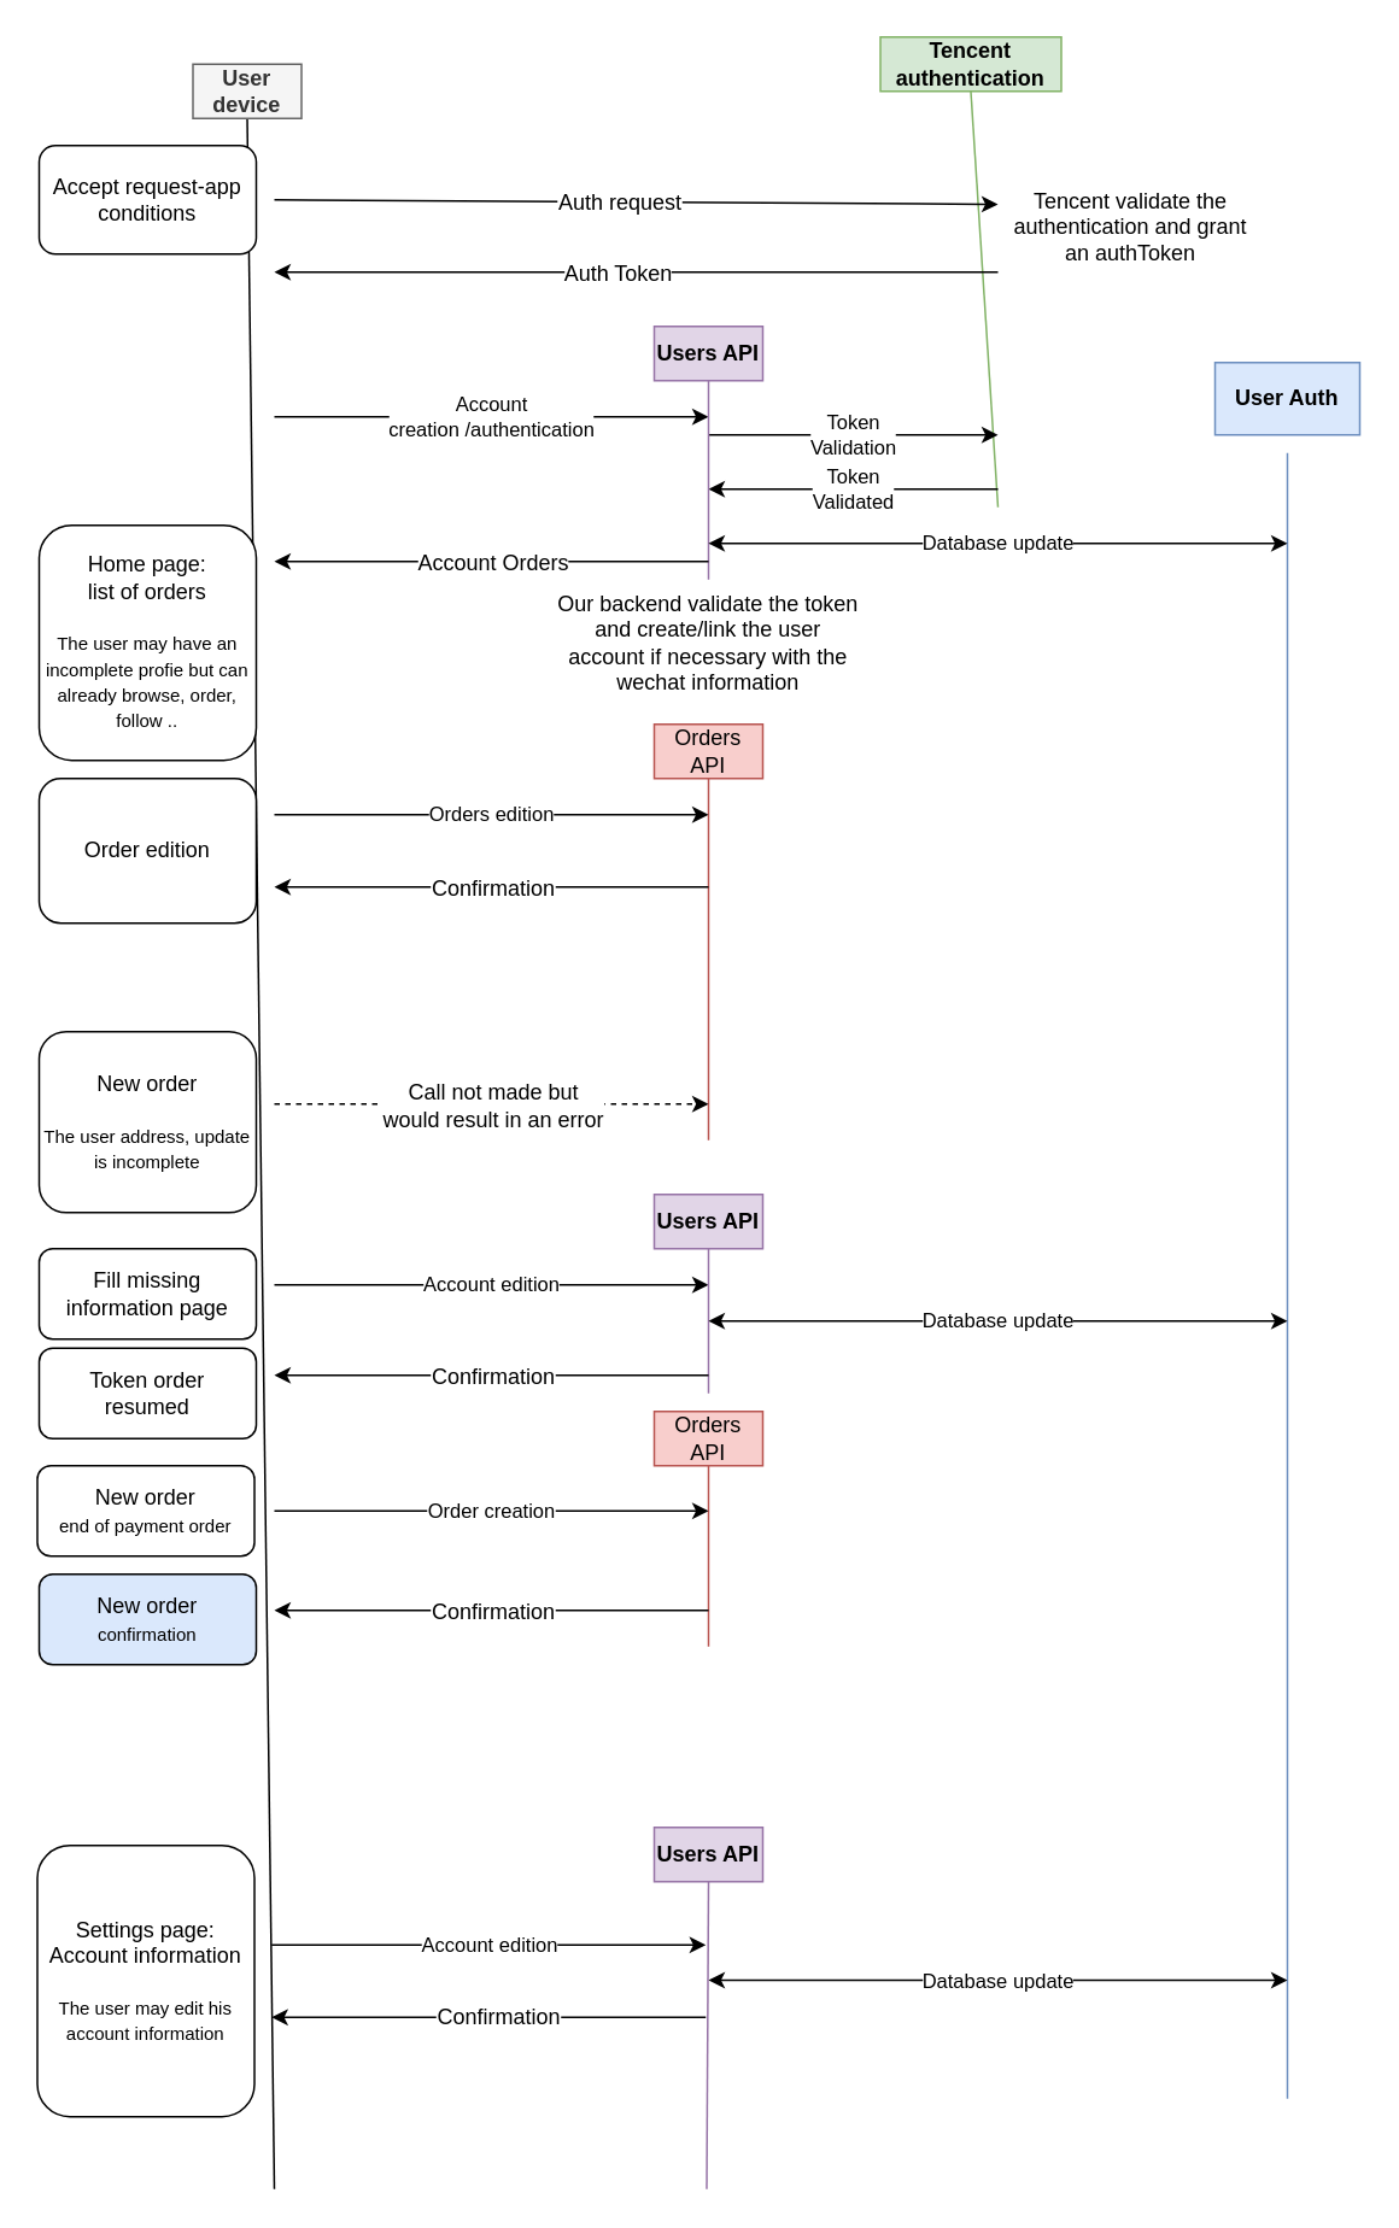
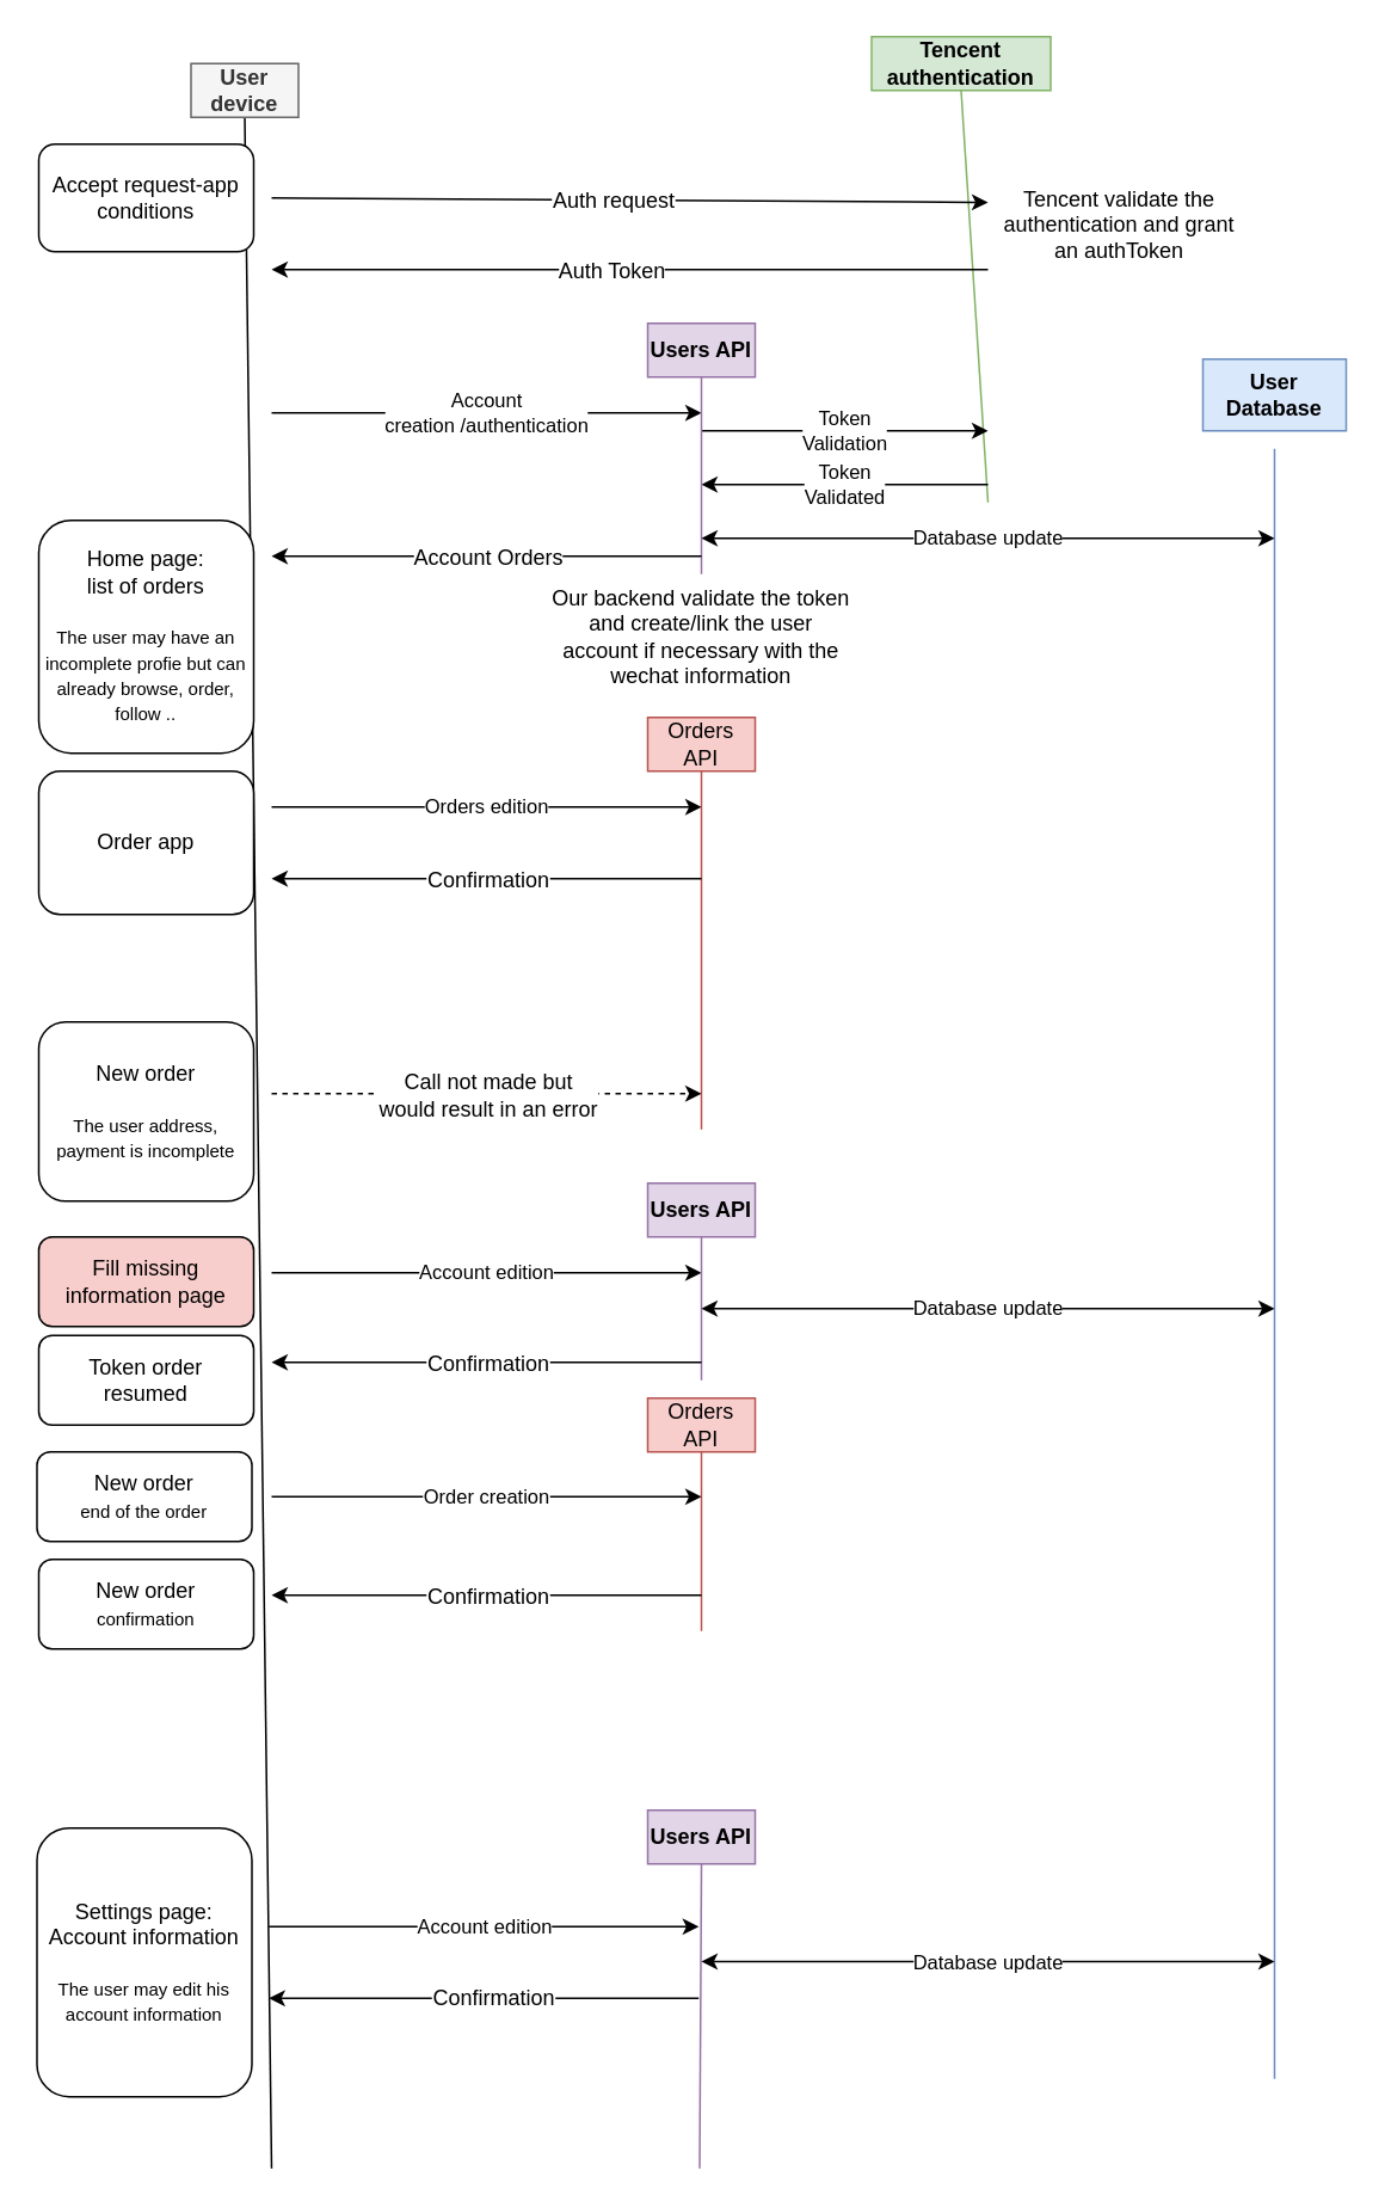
  <mxCell id="0" />
  <mxCell id="1" parent="0" />
  <mxCell id="2" value="" style="endArrow=none;html=1;entryX=0.5;entryY=1;entryDx=0;entryDy=0;" edge="1" parent="1" target="11"><mxGeometry width="50" height="50" relative="1" as="geometry"><mxPoint x="151" y="1210" as="sourcePoint" /><mxPoint x="151" y="80" as="targetPoint" /></mxGeometry></mxCell>
  <mxCell id="3" value="" style="endArrow=none;html=1;fillColor=#d5e8d4;strokeColor=#82b366;entryX=0.5;entryY=1;entryDx=0;entryDy=0;" edge="1" parent="1" target="9"><mxGeometry width="50" height="50" relative="1" as="geometry"><mxPoint x="551" y="280" as="sourcePoint" /><mxPoint x="551" y="55" as="targetPoint" /></mxGeometry></mxCell>
  <mxCell id="4" value="Accept request-app conditions" style="rounded=1;whiteSpace=wrap;html=1;" vertex="1" parent="1"><mxGeometry x="21" y="80" width="120" height="60" as="geometry" /></mxCell>
  <mxCell id="5" value="Home page:&lt;br&gt;list of orders&lt;br&gt;&lt;div&gt;&lt;br&gt;&lt;/div&gt;&lt;div&gt;&lt;font style=&quot;font-size: 10px&quot;&gt;The user may have an incomplete profie but can already browse, order, follow ..&lt;/font&gt;&lt;br&gt;&lt;/div&gt;" style="rounded=1;whiteSpace=wrap;html=1;" vertex="1" parent="1"><mxGeometry x="21" y="290" width="120" height="130" as="geometry" /></mxCell>
  <mxCell id="6" value="&lt;div&gt;Settings page:&lt;/div&gt;&lt;div&gt;Account information&lt;br&gt;&lt;br&gt;&lt;font style=&quot;font-size: 10px&quot;&gt;The user may edit his account information&lt;/font&gt;&lt;br&gt;&lt;/div&gt;" style="rounded=1;whiteSpace=wrap;html=1;" vertex="1" parent="1"><mxGeometry x="20" y="1020" width="120" height="150" as="geometry" /></mxCell>
  <mxCell id="7" value="" style="endArrow=none;html=1;fillColor=#f8cecc;strokeColor=#b85450;entryX=0.5;entryY=1;entryDx=0;entryDy=0;" edge="1" parent="1" target="10"><mxGeometry width="50" height="50" relative="1" as="geometry"><mxPoint x="391" y="630" as="sourcePoint" /><mxPoint x="391" y="440" as="targetPoint" /></mxGeometry></mxCell>
  <mxCell id="8" value="" style="endArrow=none;html=1;fillColor=#e1d5e7;strokeColor=#9673a6;entryX=0.5;entryY=1;entryDx=0;entryDy=0;" edge="1" parent="1" target="54"><mxGeometry width="50" height="50" relative="1" as="geometry"><mxPoint x="390" y="1210" as="sourcePoint" /><mxPoint x="389.5" y="1045" as="targetPoint" /></mxGeometry></mxCell>
  <mxCell id="9" value="Tencent authentication" style="text;html=1;strokeColor=#82b366;fillColor=#d5e8d4;align=center;verticalAlign=middle;whiteSpace=wrap;rounded=0;fontStyle=1" vertex="1" parent="1"><mxGeometry x="486" y="20" width="100" height="30" as="geometry" /></mxCell>
  <mxCell id="10" value="Orders API" style="text;html=1;strokeColor=#b85450;fillColor=#f8cecc;align=center;verticalAlign=middle;whiteSpace=wrap;rounded=0;" vertex="1" parent="1"><mxGeometry x="361" y="400" width="60" height="30" as="geometry" /></mxCell>
  <mxCell id="11" value="User device" style="text;html=1;strokeColor=#666666;fillColor=#f5f5f5;align=center;verticalAlign=middle;whiteSpace=wrap;rounded=0;fontStyle=1;fontColor=#333333;" vertex="1" parent="1"><mxGeometry x="106" y="35" width="60" height="30" as="geometry" /></mxCell>
  <mxCell id="12" value="" style="endArrow=classic;html=1;entryX=0;entryY=0.361;entryDx=0;entryDy=0;entryPerimeter=0;" edge="1" parent="1" target="18"><mxGeometry width="50" height="50" relative="1" as="geometry"><mxPoint x="151" y="110" as="sourcePoint" /><mxPoint x="391" y="110" as="targetPoint" /></mxGeometry></mxCell>
  <mxCell id="13" value="Auth request" style="text;html=1;resizable=0;points=[];align=center;verticalAlign=middle;labelBackgroundColor=#ffffff;" vertex="1" connectable="0" parent="12"><mxGeometry x="-0.097" y="-1" relative="1" as="geometry"><mxPoint x="9.5" y="-1" as="offset" /></mxGeometry></mxCell>
  <mxCell id="14" value="" style="endArrow=classic;html=1;" edge="1" parent="1"><mxGeometry width="50" height="50" relative="1" as="geometry"><mxPoint x="551" y="150" as="sourcePoint" /><mxPoint x="151" y="150" as="targetPoint" /></mxGeometry></mxCell>
  <mxCell id="15" value="Auth Token" style="text;html=1;resizable=0;points=[];align=center;verticalAlign=middle;labelBackgroundColor=#ffffff;" vertex="1" connectable="0" parent="14"><mxGeometry x="-0.097" y="-1" relative="1" as="geometry"><mxPoint x="-29.5" y="1" as="offset" /></mxGeometry></mxCell>
  <mxCell id="16" value="Users API" style="text;html=1;strokeColor=#9673a6;fillColor=#e1d5e7;align=center;verticalAlign=middle;whiteSpace=wrap;rounded=0;fontStyle=1" vertex="1" parent="1"><mxGeometry x="361" y="180" width="60" height="30" as="geometry" /></mxCell>
  <mxCell id="17" value="Account&lt;br&gt;creation /authentication" style="endArrow=classic;html=1;" edge="1" parent="1"><mxGeometry width="50" height="50" relative="1" as="geometry"><mxPoint x="151" y="230" as="sourcePoint" /><mxPoint x="391" y="230" as="targetPoint" /></mxGeometry></mxCell>
  <mxCell id="18" value="Tencent validate the authentication and grant an authToken" style="text;html=1;strokeColor=none;fillColor=none;align=center;verticalAlign=middle;whiteSpace=wrap;rounded=0;" vertex="1" parent="1"><mxGeometry x="551" y="80" width="147" height="90" as="geometry" /></mxCell>
  <mxCell id="19" value="Token&lt;br&gt;Validation" style="endArrow=classic;html=1;" edge="1" parent="1"><mxGeometry width="50" height="50" relative="1" as="geometry"><mxPoint x="391" y="240" as="sourcePoint" /><mxPoint x="551" y="240" as="targetPoint" /></mxGeometry></mxCell>
  <mxCell id="20" value="Token&lt;br&gt;Validated" style="endArrow=classic;html=1;" edge="1" parent="1"><mxGeometry width="50" height="50" relative="1" as="geometry"><mxPoint x="551" y="270" as="sourcePoint" /><mxPoint x="391" y="270" as="targetPoint" /></mxGeometry></mxCell>
  <mxCell id="21" value="Our backend validate the token and create/link the user account if necessary with the wechat information" style="text;html=1;strokeColor=none;fillColor=none;align=center;verticalAlign=middle;whiteSpace=wrap;rounded=0;" vertex="1" parent="1"><mxGeometry x="306" y="320" width="170" height="70" as="geometry" /></mxCell>
  <mxCell id="22" value="" style="endArrow=none;html=1;fillColor=#e1d5e7;strokeColor=#9673a6;" edge="1" parent="1" source="21"><mxGeometry width="50" height="50" relative="1" as="geometry"><mxPoint x="391" y="400" as="sourcePoint" /><mxPoint x="391" y="210" as="targetPoint" /></mxGeometry></mxCell>
  <mxCell id="23" value="" style="endArrow=classic;html=1;" edge="1" parent="1"><mxGeometry width="50" height="50" relative="1" as="geometry"><mxPoint x="391" y="310" as="sourcePoint" /><mxPoint x="151" y="310" as="targetPoint" /></mxGeometry></mxCell>
  <mxCell id="24" value="Account Orders" style="text;html=1;resizable=0;points=[];align=center;verticalAlign=middle;labelBackgroundColor=#ffffff;" vertex="1" connectable="0" parent="23"><mxGeometry x="0.323" relative="1" as="geometry"><mxPoint x="39" as="offset" /></mxGeometry></mxCell>
  <mxCell id="25" value="Orders edition" style="endArrow=classic;html=1;" edge="1" parent="1"><mxGeometry width="50" height="50" relative="1" as="geometry"><mxPoint x="151" y="450" as="sourcePoint" /><mxPoint x="391" y="450" as="targetPoint" /></mxGeometry></mxCell>
  <mxCell id="26" value="" style="endArrow=classic;html=1;" edge="1" parent="1"><mxGeometry width="50" height="50" relative="1" as="geometry"><mxPoint x="391" y="490" as="sourcePoint" /><mxPoint x="151" y="490" as="targetPoint" /></mxGeometry></mxCell>
  <mxCell id="27" value="Confirmation" style="text;html=1;resizable=0;points=[];align=center;verticalAlign=middle;labelBackgroundColor=#ffffff;" vertex="1" connectable="0" parent="26"><mxGeometry x="-0.04" y="-1" relative="1" as="geometry"><mxPoint x="-5" y="1" as="offset" /></mxGeometry></mxCell>
  <mxCell id="28" value="Account edition" style="endArrow=classic;html=1;" edge="1" parent="1"><mxGeometry width="50" height="50" relative="1" as="geometry"><mxPoint x="149.5" y="1075" as="sourcePoint" /><mxPoint x="389.5" y="1075" as="targetPoint" /></mxGeometry></mxCell>
  <mxCell id="29" value="" style="endArrow=classic;html=1;" edge="1" parent="1"><mxGeometry width="50" height="50" relative="1" as="geometry"><mxPoint x="389.5" y="1115" as="sourcePoint" /><mxPoint x="149.5" y="1115" as="targetPoint" /></mxGeometry></mxCell>
  <mxCell id="30" value="Confirmation" style="text;html=1;resizable=0;points=[];align=center;verticalAlign=middle;labelBackgroundColor=#ffffff;" vertex="1" connectable="0" parent="29"><mxGeometry x="-0.04" y="-1" relative="1" as="geometry"><mxPoint as="offset" /></mxGeometry></mxCell>
- <mxCell id="31" value="New order&lt;br&gt;&lt;div&gt;&lt;br&gt;&lt;/div&gt;&lt;div&gt;&lt;font style=&quot;font-size: 10px&quot;&gt;The user address, update is incomplete&lt;/font&gt;&lt;br&gt;&lt;/div&gt;" style="rounded=1;whiteSpace=wrap;html=1;" vertex="1" parent="1"><mxGeometry x="21" y="570" width="120" height="100" as="geometry" /></mxCell>
- <mxCell id="32" value="Fill missing information page" style="rounded=1;whiteSpace=wrap;html=1;" vertex="1" parent="1"><mxGeometry x="21" y="690" width="120" height="50" as="geometry" /></mxCell>
+ <mxCell id="31" value="New order&lt;br&gt;&lt;div&gt;&lt;br&gt;&lt;/div&gt;&lt;div&gt;&lt;font style=&quot;font-size: 10px&quot;&gt;The user address, payment is incomplete&lt;/font&gt;&lt;br&gt;&lt;/div&gt;" style="rounded=1;whiteSpace=wrap;html=1;" vertex="1" parent="1"><mxGeometry x="21" y="570" width="120" height="100" as="geometry" /></mxCell>
+ <mxCell id="32" value="Fill missing information page" style="rounded=1;whiteSpace=wrap;html=1;fillColor=#f8cecc;" vertex="1" parent="1"><mxGeometry x="21" y="690" width="120" height="50" as="geometry" /></mxCell>
  <mxCell id="33" value="" style="endArrow=classic;html=1;dashed=1;" edge="1" parent="1"><mxGeometry width="50" height="50" relative="1" as="geometry"><mxPoint x="151" y="610" as="sourcePoint" /><mxPoint x="391" y="610" as="targetPoint" /></mxGeometry></mxCell>
  <mxCell id="34" value="Call not made but&lt;br&gt; would result in an error" style="text;html=1;resizable=0;points=[];align=center;verticalAlign=middle;labelBackgroundColor=#ffffff;" vertex="1" connectable="0" parent="33"><mxGeometry x="-0.153" y="-2" relative="1" as="geometry"><mxPoint x="18.5" y="-2" as="offset" /></mxGeometry></mxCell>
  <mxCell id="35" value="Account edition" style="endArrow=classic;html=1;" edge="1" parent="1"><mxGeometry width="50" height="50" relative="1" as="geometry"><mxPoint x="151" y="710" as="sourcePoint" /><mxPoint x="391" y="710" as="targetPoint" /></mxGeometry></mxCell>
  <mxCell id="36" value="" style="endArrow=none;html=1;exitX=0.5;exitY=0;exitDx=0;exitDy=0;fillColor=#e1d5e7;strokeColor=#9673a6;" edge="1" parent="1"><mxGeometry width="50" height="50" relative="1" as="geometry"><mxPoint x="391" y="770" as="sourcePoint" /><mxPoint x="391" y="690" as="targetPoint" /></mxGeometry></mxCell>
  <mxCell id="37" value="" style="endArrow=classic;html=1;" edge="1" parent="1"><mxGeometry width="50" height="50" relative="1" as="geometry"><mxPoint x="391" y="760" as="sourcePoint" /><mxPoint x="151" y="760" as="targetPoint" /></mxGeometry></mxCell>
  <mxCell id="38" value="Confirmation" style="text;html=1;resizable=0;points=[];align=center;verticalAlign=middle;labelBackgroundColor=#ffffff;" vertex="1" connectable="0" parent="37"><mxGeometry x="-0.04" y="-1" relative="1" as="geometry"><mxPoint x="-5" y="1" as="offset" /></mxGeometry></mxCell>
- <mxCell id="39" value="New order&lt;br&gt;&lt;font style=&quot;font-size: 10px&quot;&gt;end of payment order&lt;/font&gt;" style="rounded=1;whiteSpace=wrap;html=1;" vertex="1" parent="1"><mxGeometry x="20" y="810" width="120" height="50" as="geometry" /></mxCell>
+ <mxCell id="39" value="New order&lt;br&gt;&lt;font style=&quot;font-size: 10px&quot;&gt;end of the order&lt;/font&gt;" style="rounded=1;whiteSpace=wrap;html=1;" vertex="1" parent="1"><mxGeometry x="20" y="810" width="120" height="50" as="geometry" /></mxCell>
  <mxCell id="40" value="" style="endArrow=none;html=1;fillColor=#f8cecc;strokeColor=#b85450;" edge="1" parent="1"><mxGeometry width="50" height="50" relative="1" as="geometry"><mxPoint x="391" y="910" as="sourcePoint" /><mxPoint x="391" y="810" as="targetPoint" /></mxGeometry></mxCell>
  <mxCell id="41" value="Order creation" style="endArrow=classic;html=1;" edge="1" parent="1"><mxGeometry width="50" height="50" relative="1" as="geometry"><mxPoint x="151" y="835" as="sourcePoint" /><mxPoint x="391" y="835" as="targetPoint" /></mxGeometry></mxCell>
  <mxCell id="42" value="" style="endArrow=classic;html=1;" edge="1" parent="1"><mxGeometry width="50" height="50" relative="1" as="geometry"><mxPoint x="391" y="890" as="sourcePoint" /><mxPoint x="151" y="890" as="targetPoint" /></mxGeometry></mxCell>
  <mxCell id="43" value="Confirmation" style="text;html=1;resizable=0;points=[];align=center;verticalAlign=middle;labelBackgroundColor=#ffffff;" vertex="1" connectable="0" parent="42"><mxGeometry x="-0.04" y="-1" relative="1" as="geometry"><mxPoint x="-5" y="1" as="offset" /></mxGeometry></mxCell>
- <mxCell id="44" value="New order&lt;br&gt;&lt;font style=&quot;font-size: 10px&quot;&gt;confirmation&lt;/font&gt;" style="rounded=1;whiteSpace=wrap;html=1;fillColor=#dae8fc;" vertex="1" parent="1"><mxGeometry x="21" y="870" width="120" height="50" as="geometry" /></mxCell>
+ <mxCell id="44" value="New order&lt;br&gt;&lt;font style=&quot;font-size: 10px&quot;&gt;confirmation&lt;/font&gt;" style="rounded=1;whiteSpace=wrap;html=1;" vertex="1" parent="1"><mxGeometry x="21" y="870" width="120" height="50" as="geometry" /></mxCell>
  <mxCell id="45" value="Token order&lt;br&gt;resumed" style="rounded=1;whiteSpace=wrap;html=1;" vertex="1" parent="1"><mxGeometry x="21" y="745" width="120" height="50" as="geometry" /></mxCell>
  <mxCell id="46" value="" style="endArrow=none;html=1;fillColor=#dae8fc;strokeColor=#6c8ebf;" edge="1" parent="1"><mxGeometry width="50" height="50" relative="1" as="geometry"><mxPoint x="711" y="1160" as="sourcePoint" /><mxPoint x="711" y="250" as="targetPoint" /></mxGeometry></mxCell>
  <mxCell id="47" value="Database update" style="endArrow=classic;startArrow=classic;html=1;" edge="1" parent="1"><mxGeometry width="50" height="50" relative="1" as="geometry"><mxPoint x="391" y="730" as="sourcePoint" /><mxPoint x="711" y="730" as="targetPoint" /></mxGeometry></mxCell>
  <mxCell id="48" value="Database update" style="endArrow=classic;startArrow=classic;html=1;" edge="1" parent="1"><mxGeometry width="50" height="50" relative="1" as="geometry"><mxPoint x="391" y="300" as="sourcePoint" /><mxPoint x="711" y="300" as="targetPoint" /></mxGeometry></mxCell>
  <mxCell id="49" value="Database update" style="endArrow=classic;startArrow=classic;html=1;" edge="1" parent="1"><mxGeometry width="50" height="50" relative="1" as="geometry"><mxPoint x="391" y="1094.5" as="sourcePoint" /><mxPoint x="711" y="1094.5" as="targetPoint" /></mxGeometry></mxCell>
- <mxCell id="50" value="User Auth" style="text;html=1;strokeColor=#6c8ebf;fillColor=#dae8fc;align=center;verticalAlign=middle;whiteSpace=wrap;rounded=0;fontStyle=1" vertex="1" parent="1"><mxGeometry x="671" y="200" width="80" height="40" as="geometry" /></mxCell>
- <mxCell id="51" value="Order edition" style="rounded=1;whiteSpace=wrap;html=1;" vertex="1" parent="1"><mxGeometry x="21" y="430" width="120" height="80" as="geometry" /></mxCell>
+ <mxCell id="50" value="User Database" style="text;html=1;strokeColor=#6c8ebf;fillColor=#dae8fc;align=center;verticalAlign=middle;whiteSpace=wrap;rounded=0;fontStyle=1" vertex="1" parent="1"><mxGeometry x="671" y="200" width="80" height="40" as="geometry" /></mxCell>
+ <mxCell id="51" value="Order app" style="rounded=1;whiteSpace=wrap;html=1;" vertex="1" parent="1"><mxGeometry x="21" y="430" width="120" height="80" as="geometry" /></mxCell>
  <mxCell id="52" value="Users API" style="text;html=1;strokeColor=#9673a6;fillColor=#e1d5e7;align=center;verticalAlign=middle;whiteSpace=wrap;rounded=0;fontStyle=1" vertex="1" parent="1"><mxGeometry x="361" y="660" width="60" height="30" as="geometry" /></mxCell>
  <mxCell id="53" value="Orders API" style="text;html=1;strokeColor=#b85450;fillColor=#f8cecc;align=center;verticalAlign=middle;whiteSpace=wrap;rounded=0;" vertex="1" parent="1"><mxGeometry x="361" y="780" width="60" height="30" as="geometry" /></mxCell>
  <mxCell id="54" value="Users API" style="text;html=1;strokeColor=#9673a6;fillColor=#e1d5e7;align=center;verticalAlign=middle;whiteSpace=wrap;rounded=0;fontStyle=1" vertex="1" parent="1"><mxGeometry x="361" y="1010" width="60" height="30" as="geometry" /></mxCell>
